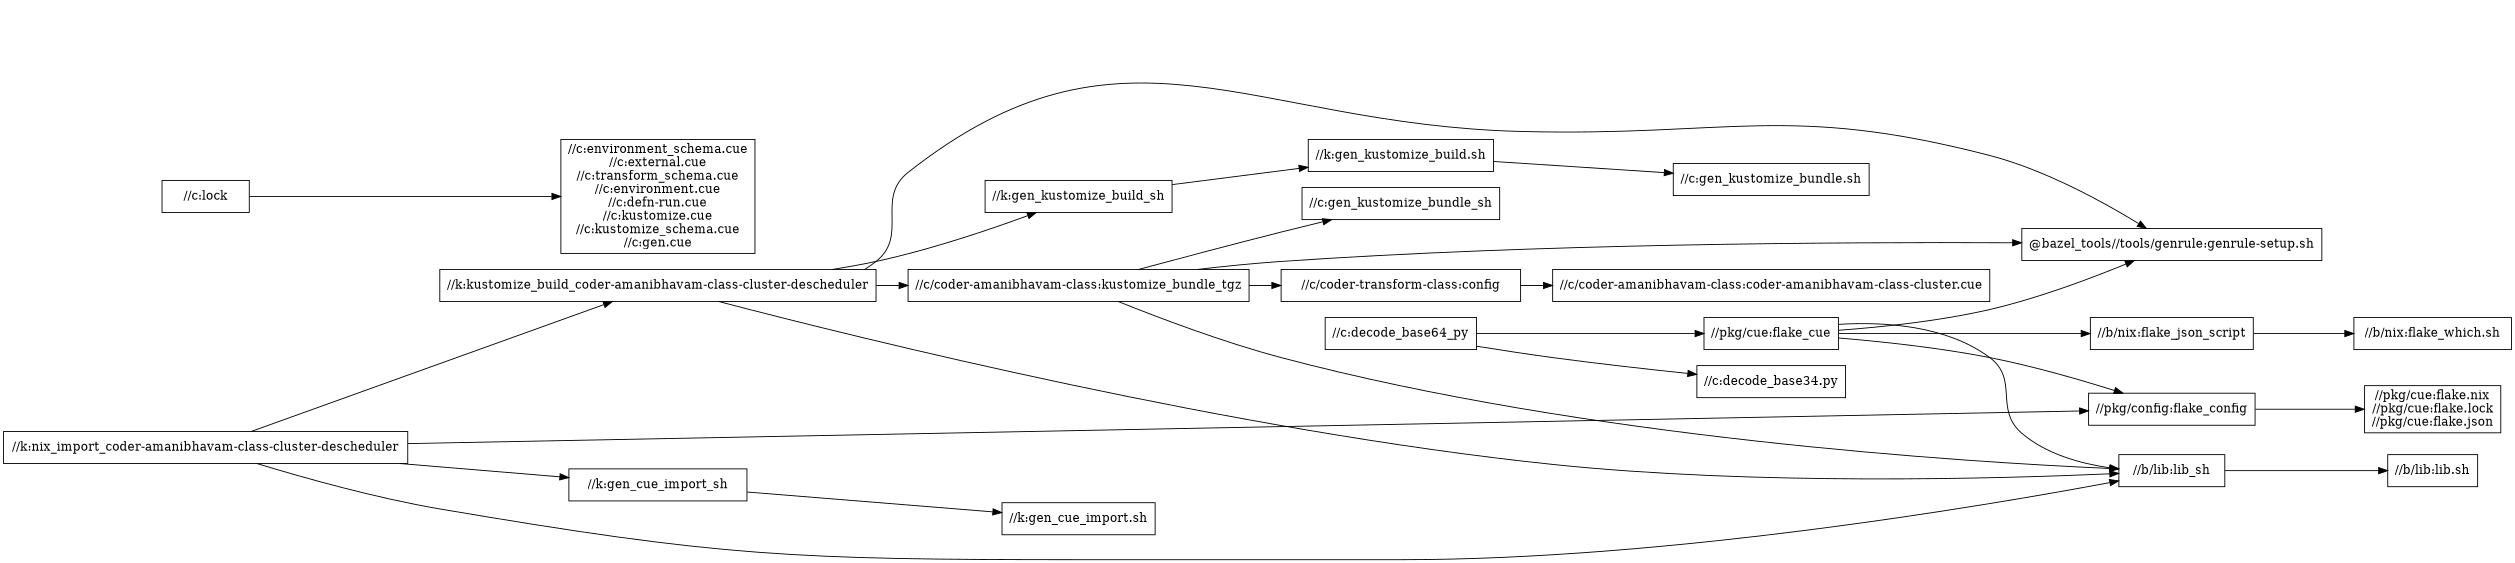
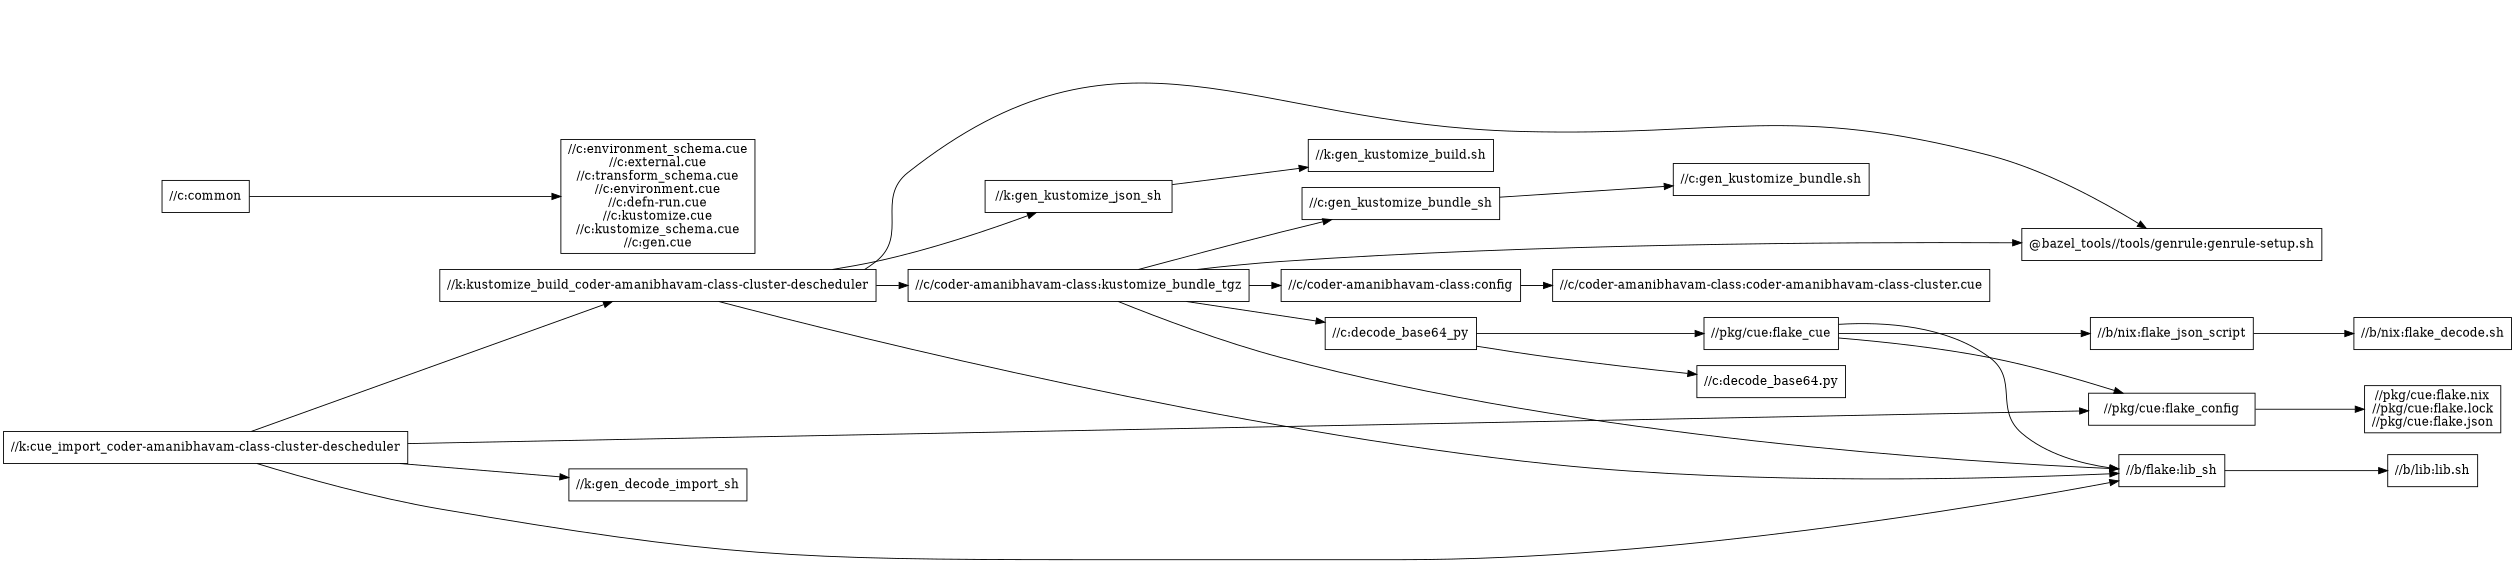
  digraph {
    rankdir=LR
    node [shape=box]
-   "//k:cue_import_coder-amanibhavam-class-cluster-descheduler" [label="//k:nix_import_coder-amanibhavam-class-cluster-descheduler"]
+   "//k:cue_import_coder-amanibhavam-class-cluster-descheduler"
    "//k:kustomize_build_coder-amanibhavam-class-cluster-descheduler"
-   "//k:gen_cue_import_sh"
-   "//b/lib:lib_sh"
-   "//pkg/cue:flake_config" [label="//pkg/config:flake_config"]
+   "//k:gen_cue_import_sh" [label="//k:gen_decode_import_sh"]
+   "//b/lib:lib_sh" [label="//b/flake:lib_sh"]
+   "//pkg/cue:flake_config"
    "@bazel_tools//tools/genrule:genrule-setup.sh"
-   "//k:gen_kustomize_build_sh"
+   "//k:gen_kustomize_build_sh" [label="//k:gen_kustomize_json_sh"]
    "//c/coder-amanibhavam-class:kustomize_bundle_tgz"
-   "//k:gen_cue_import.sh"
    "//b/lib:lib.sh"
    "//k:gen_kustomize_build.sh"
-   "//c/coder-amanibhavam-class:config" [label="//c/coder-transform-class:config"]
+   "//c/coder-amanibhavam-class:config"
    "//c:gen_kustomize_bundle_sh"
    "//c:decode_base64_py"
    "//c/coder-amanibhavam-class:coder-amanibhavam-class-cluster.cue"
    "//c:gen_kustomize_bundle.sh"
    "//pkg/cue:flake_cue"
-   "//c:decode_base64.py" [label="//c:decode_base34.py"]
+   "//c:decode_base64.py"
    n19 [label="//b/nix:flake_json_script"]
-   "//c:common" [label="//c:lock"]
+   "//c:common"
    "//c:environment_schema.cue\n//c:external.cue\n//c:transform_schema.cue\n//c:environment.cue\n//c:defn-run.cue\n//c:kustomize.cue\n//c:kustomize_schema.cue\n//c:gen.cue"
    "//pkg/cue:flake.nix\n//pkg/cue:flake.lock\n//pkg/cue:flake.json"
-   "//b/nix:flake_which.sh"
+   "//b/nix:flake_which.sh" [label="//b/nix:flake_decode.sh"]
    "//k:cue_import_coder-amanibhavam-class-cluster-descheduler" -> "//k:kustomize_build_coder-amanibhavam-class-cluster-descheduler"
    "//k:cue_import_coder-amanibhavam-class-cluster-descheduler" -> "//k:gen_cue_import_sh"
    "//k:cue_import_coder-amanibhavam-class-cluster-descheduler" -> "//b/lib:lib_sh"
    "//k:cue_import_coder-amanibhavam-class-cluster-descheduler" -> "//pkg/cue:flake_config"
    "//k:kustomize_build_coder-amanibhavam-class-cluster-descheduler" -> "//b/lib:lib_sh"
    "//k:kustomize_build_coder-amanibhavam-class-cluster-descheduler" -> "@bazel_tools//tools/genrule:genrule-setup.sh"
    "//k:kustomize_build_coder-amanibhavam-class-cluster-descheduler" -> "//k:gen_kustomize_build_sh"
    "//k:kustomize_build_coder-amanibhavam-class-cluster-descheduler" -> "//c/coder-amanibhavam-class:kustomize_bundle_tgz"
-   "//k:gen_cue_import_sh" -> "//k:gen_cue_import.sh"
    "//b/lib:lib_sh" -> "//b/lib:lib.sh"
    "//pkg/cue:flake_config" -> "//pkg/cue:flake.nix\n//pkg/cue:flake.lock\n//pkg/cue:flake.json"
    "//k:gen_kustomize_build_sh" -> "//k:gen_kustomize_build.sh"
    "//c/coder-amanibhavam-class:kustomize_bundle_tgz" -> "//b/lib:lib_sh"
    "//c/coder-amanibhavam-class:kustomize_bundle_tgz" -> "@bazel_tools//tools/genrule:genrule-setup.sh"
    "//c/coder-amanibhavam-class:kustomize_bundle_tgz" -> "//c/coder-amanibhavam-class:config"
    "//c/coder-amanibhavam-class:kustomize_bundle_tgz" -> "//c:gen_kustomize_bundle_sh"
+   "//c/coder-amanibhavam-class:kustomize_bundle_tgz" -> "//c:decode_base64_py"
    "//c/coder-amanibhavam-class:config" -> "//c/coder-amanibhavam-class:coder-amanibhavam-class-cluster.cue"
-   "//k:gen_kustomize_build.sh" -> "//c:gen_kustomize_bundle.sh"
+   "//c:gen_kustomize_bundle_sh" -> "//c:gen_kustomize_bundle.sh"
    "//c:decode_base64_py" -> "//pkg/cue:flake_cue"
    "//c:decode_base64_py" -> "//c:decode_base64.py"
    "//pkg/cue:flake_cue" -> "//b/lib:lib_sh"
    "//pkg/cue:flake_cue" -> "//pkg/cue:flake_config"
-   "//pkg/cue:flake_cue" -> "@bazel_tools//tools/genrule:genrule-setup.sh"
    "//pkg/cue:flake_cue" -> n19
    n19 -> "//b/nix:flake_which.sh"
    "//c:common" -> "//c:environment_schema.cue\n//c:external.cue\n//c:transform_schema.cue\n//c:environment.cue\n//c:defn-run.cue\n//c:kustomize.cue\n//c:kustomize_schema.cue\n//c:gen.cue"
  }
